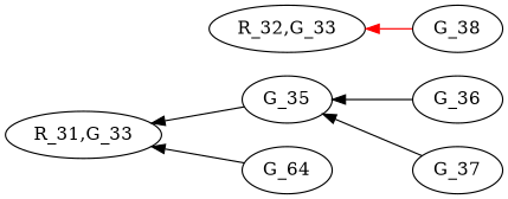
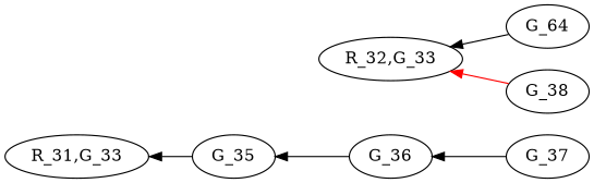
  digraph {
    rankdir=RL
    edge [color=black style=filled]
    G_36
    G_35
    "R_31,G_33"
    G_37
    n5 [label=G_64]
    G_38
    "R_32,G_33"
    G_36 -> G_35
    G_35 -> "R_31,G_33"
-   G_37 -> G_35
-   n5 -> "R_31,G_33"
+   G_37 -> G_36
+   n5 -> "R_32,G_33"
    G_38 -> "R_32,G_33" [color=red]
  }
